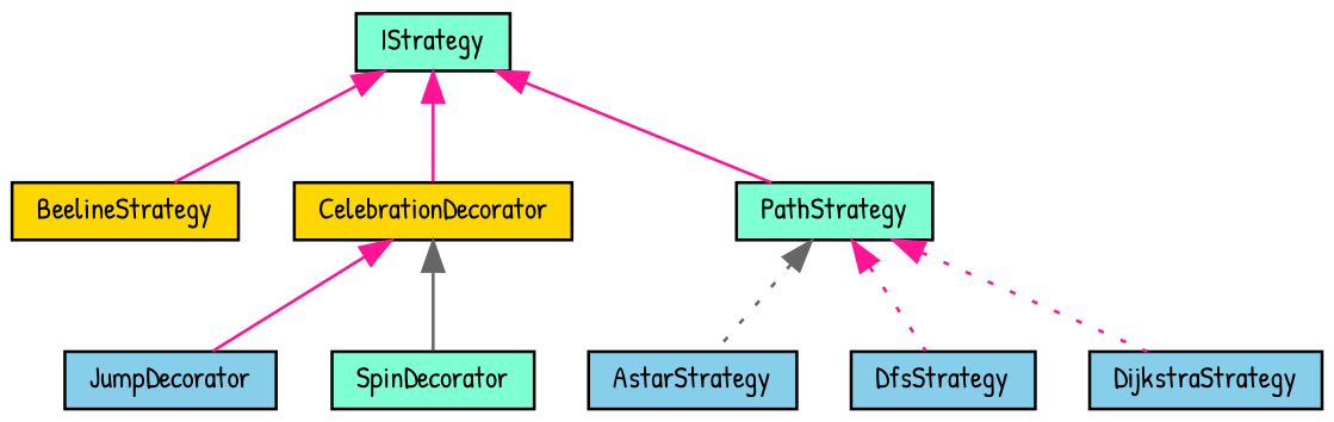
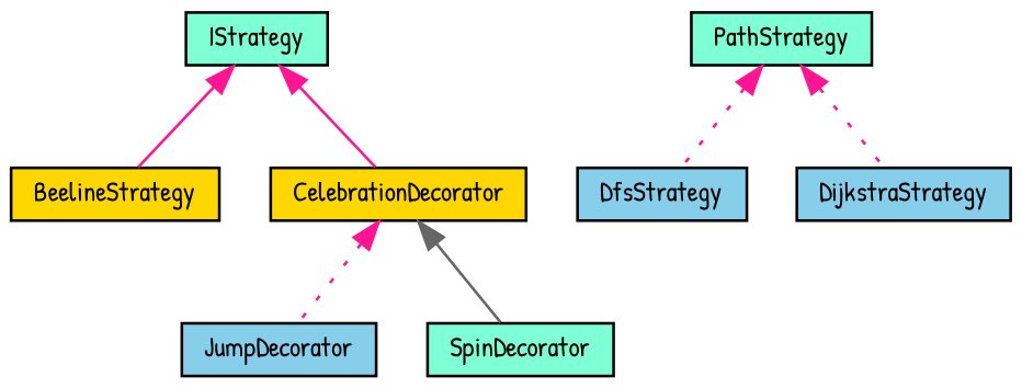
  digraph {
    fontname="Patrick Hand"
    node [color=black fillcolor=skyblue fontname="Patrick Hand" fontsize=10 shape=record style=filled]
    edge [color=deeppink dir=back fontname="Patrick Hand" fontsize=10 labelfontname=Helvetica labelfontsize=10 style=solid]
    n1 [fillcolor=aquamarine fontcolor=black height=0.2 label=IStrategy width=0.4]
    n2 [fillcolor=gold height=0.2 label=BeelineStrategy width=0.4]
    n3 [fillcolor=gold height=0.2 label=CelebrationDecorator width=0.4]
    n4 [fillcolor=aquamarine height=0.2 label=PathStrategy width=0.4]
    n5 [height=0.2 label=JumpDecorator width=0.4]
    n6 [fillcolor=aquamarine height=0.2 label=SpinDecorator width=0.4]
-   n7 [height=0.2 label=AstarStrategy width=0.4]
    n8 [height=0.2 label=DfsStrategy width=0.4]
    n9 [height=0.2 label=DijkstraStrategy width=0.4]
    n1 -> n2
    n1 -> n3
-   n1 -> n4
-   n3 -> n5
+   n3 -> n5 [style=dotted]
    n3 -> n6 [color=gray40]
-   n4 -> n7 [color=gray40 style=dotted]
    n4 -> n8 [style=dotted]
    n4 -> n9 [style=dotted]
  }
